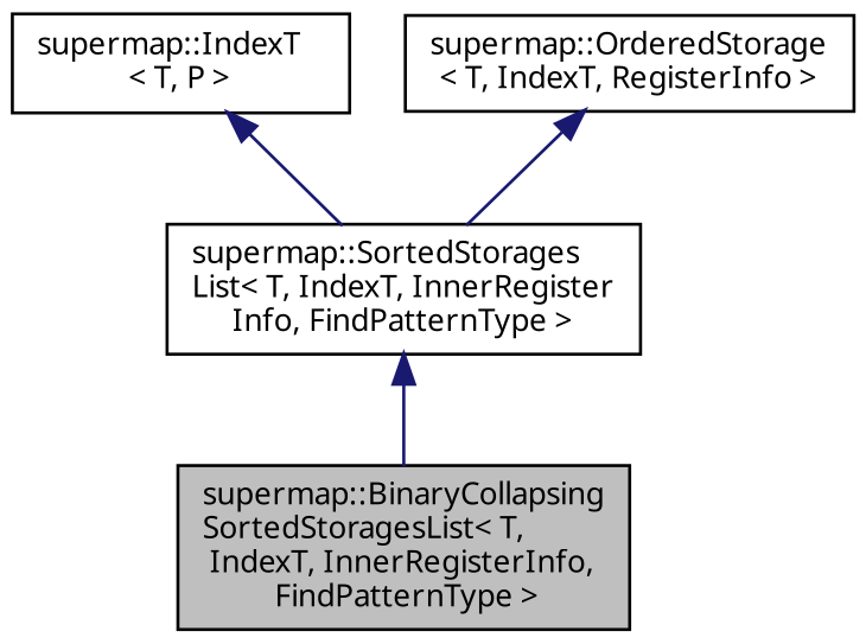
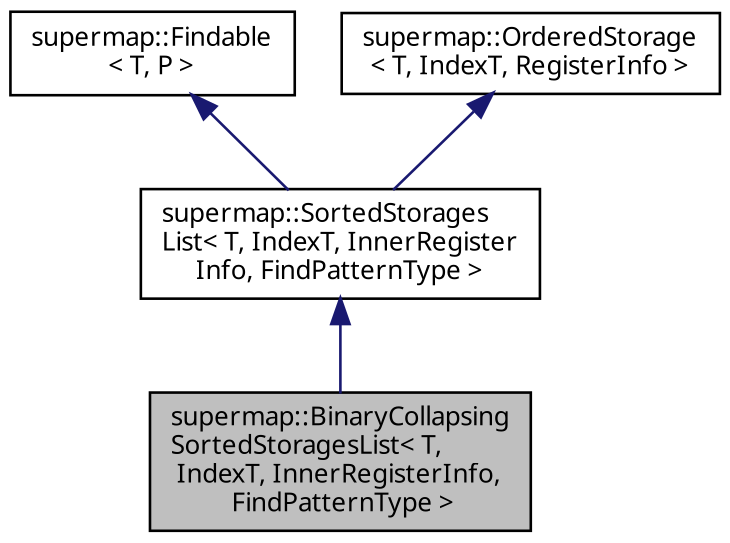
  digraph {
    fontname="Noto Sans"
    node [color=black fillcolor=white fontname="Noto Sans" fontsize=10 shape=record style=filled]
    edge [color=midnightblue dir=back fontname="Noto Sans" fontsize=10 labelfontname=Helvetica labelfontsize=10 style=solid]
    n1 [fillcolor=grey75 fontcolor=black height=0.2 label="supermap::BinaryCollapsing\lSortedStoragesList\< T,\l IndexT, InnerRegisterInfo,\l FindPatternType \>" width=0.4]
    n2 [height=0.2 label="supermap::SortedStorages\lList\< T, IndexT, InnerRegister\lInfo, FindPatternType \>" width=0.4]
-   n3 [height=0.2 label="supermap::IndexT\l\< T, P \>" width=0.4]
+   n3 [height=0.2 label="supermap::Findable\l\< T, P \>" width=0.4]
    n4 [height=0.2 label="supermap::OrderedStorage\l\< T, IndexT, RegisterInfo \>" width=0.4]
    n2 -> n1
    n3 -> n2
    n4 -> n2
  }
